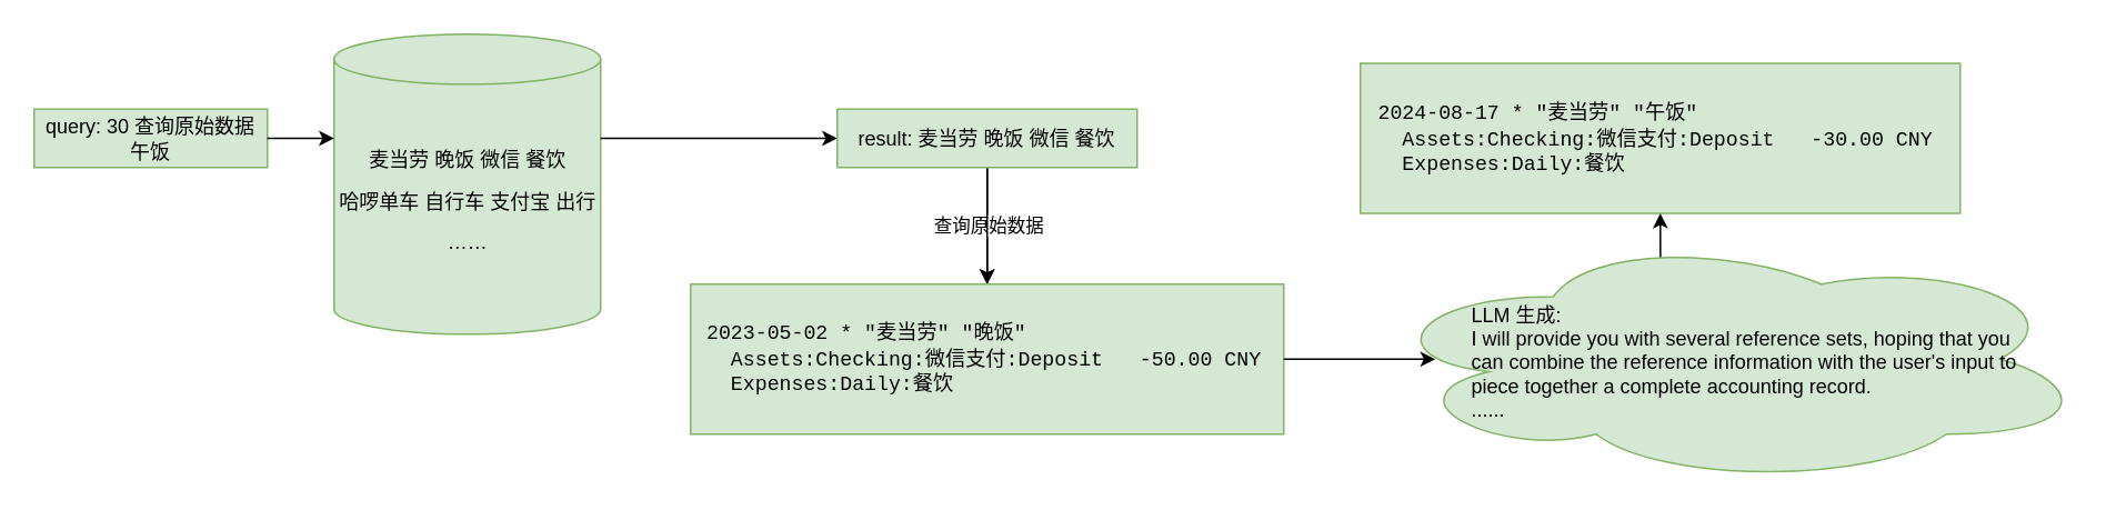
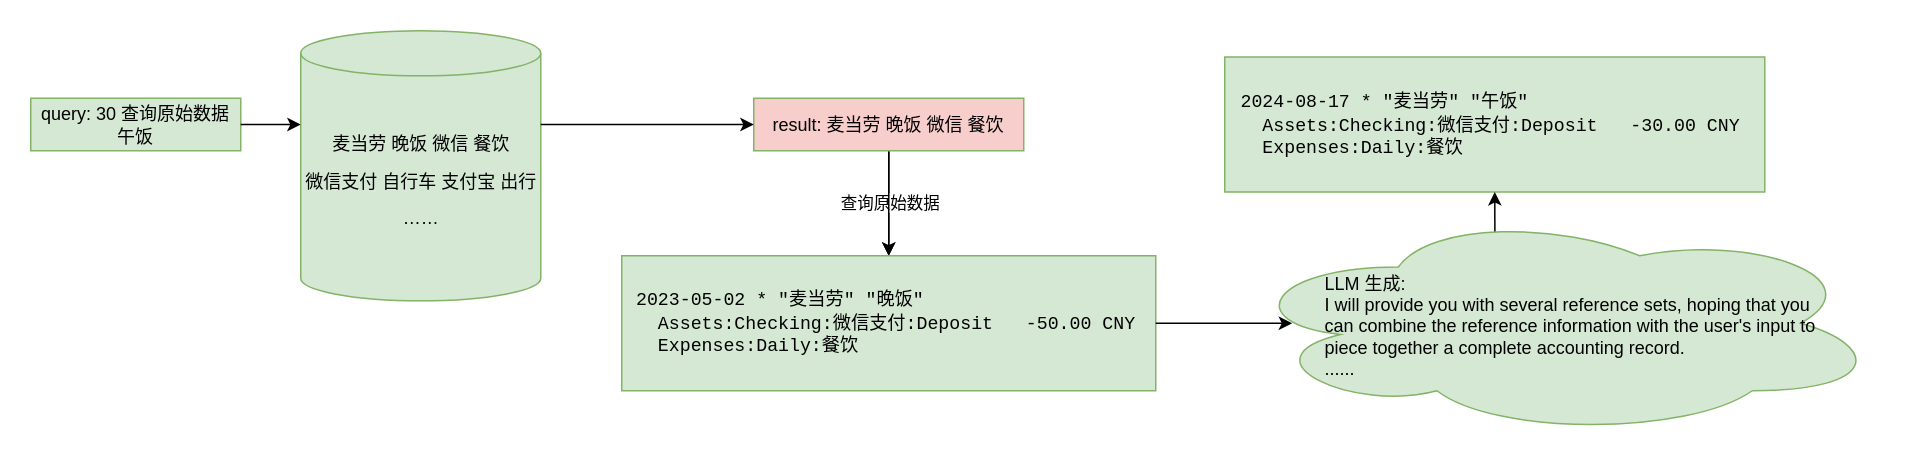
  <mxCell id="0" />
  <mxCell id="1" parent="0" />
  <mxCell id="2" value="query: 30 查询原始数据 午饭" style="rounded=0;whiteSpace=wrap;html=1;fillColor=#d5e8d4;strokeColor=#82b366;" vertex="1" parent="1"><mxGeometry x="20" y="65" width="140" height="35" as="geometry" /></mxCell>
  <mxCell id="3" style="edgeStyle=orthogonalEdgeStyle;rounded=0;orthogonalLoop=1;jettySize=auto;html=1;exitX=0.5;exitY=1;exitDx=0;exitDy=0;entryX=0.5;entryY=0;entryDx=0;entryDy=0;" edge="1" parent="1" source="6" target="14"><mxGeometry relative="1" as="geometry" /></mxCell>
  <mxCell id="4" value="查询原始数据" style="edgeLabel;html=1;align=center;verticalAlign=middle;resizable=0;points=[];" vertex="1" connectable="0" parent="3"><mxGeometry x="-0.267" y="1" relative="1" as="geometry"><mxPoint x="-1" y="8" as="offset" /></mxGeometry></mxCell>
  <mxCell id="5" value="" style="edgeStyle=orthogonalEdgeStyle;rounded=0;orthogonalLoop=1;jettySize=auto;html=1;" edge="1" parent="1" source="6" target="14"><mxGeometry relative="1" as="geometry" /></mxCell>
- <mxCell id="6" value="result: 麦当劳 晚饭 微信 餐饮" style="rounded=0;whiteSpace=wrap;html=1;fillColor=#d5e8d4;strokeColor=#82b366;" vertex="1" parent="1"><mxGeometry x="502" y="65" width="180" height="35" as="geometry" /></mxCell>
+ <mxCell id="6" value="result: 麦当劳 晚饭 微信 餐饮" style="rounded=0;whiteSpace=wrap;html=1;fillColor=#f8cecc;strokeColor=#82b366;" vertex="1" parent="1"><mxGeometry x="502" y="65" width="180" height="35" as="geometry" /></mxCell>
  <mxCell id="7" value="" style="group" vertex="1" connectable="0" parent="1"><mxGeometry x="190" y="20" width="180" height="180" as="geometry" /></mxCell>
  <mxCell id="8" value="" style="shape=cylinder3;whiteSpace=wrap;html=1;boundedLbl=1;backgroundOutline=1;size=15;fillColor=#d5e8d4;strokeColor=#82b366;" vertex="1" parent="7"><mxGeometry x="10" width="160" height="180" as="geometry" /></mxCell>
  <mxCell id="9" value="麦当劳 晚饭 微信 餐饮" style="text;html=1;align=center;verticalAlign=middle;resizable=0;points=[];autosize=1;strokeColor=none;fillColor=none;" vertex="1" parent="7"><mxGeometry x="20" y="61.364" width="140" height="30" as="geometry" /></mxCell>
- <mxCell id="10" value="哈啰单车 自行车 支付宝 出行" style="text;html=1;align=center;verticalAlign=middle;resizable=0;points=[];autosize=1;strokeColor=none;fillColor=none;" vertex="1" parent="7"><mxGeometry y="85.909" width="180" height="30" as="geometry" /></mxCell>
+ <mxCell id="10" value="微信支付 自行车 支付宝 出行" style="text;html=1;align=center;verticalAlign=middle;resizable=0;points=[];autosize=1;strokeColor=none;fillColor=none;" vertex="1" parent="7"><mxGeometry y="85.909" width="180" height="30" as="geometry" /></mxCell>
  <mxCell id="11" value="……" style="text;html=1;align=center;verticalAlign=middle;resizable=0;points=[];autosize=1;strokeColor=none;fillColor=none;" vertex="1" parent="7"><mxGeometry x="65" y="110.455" width="50" height="30" as="geometry" /></mxCell>
  <mxCell id="12" style="edgeStyle=orthogonalEdgeStyle;rounded=0;orthogonalLoop=1;jettySize=auto;html=1;exitX=1;exitY=0;exitDx=0;exitDy=62.5;exitPerimeter=0;entryX=0;entryY=0.5;entryDx=0;entryDy=0;" edge="1" parent="1" source="8" target="6"><mxGeometry relative="1" as="geometry" /></mxCell>
  <mxCell id="13" style="edgeStyle=orthogonalEdgeStyle;rounded=0;orthogonalLoop=1;jettySize=auto;html=1;exitX=1;exitY=0.5;exitDx=0;exitDy=0;entryX=0;entryY=0;entryDx=0;entryDy=62.5;entryPerimeter=0;" edge="1" parent="1" source="2" target="8"><mxGeometry relative="1" as="geometry" /></mxCell>
  <mxCell id="14" value="&lt;span style=&quot;font-family: Menlo, Monaco, Consolas, &amp;quot;Courier New&amp;quot;, monospace; font-size: 12.15px; white-space-collapse: preserve;&quot;&gt;2023-05-02 * &quot;麦当劳&quot; &quot;晚饭&quot;&lt;/span&gt;&lt;br style=&quot;--tw-border-spacing-x: 0; --tw-border-spacing-y: 0; --tw-translate-x: 0; --tw-translate-y: 0; --tw-rotate: 0; --tw-skew-x: 0; --tw-skew-y: 0; --tw-scale-x: 1; --tw-scale-y: 1; --tw-pan-x: ; --tw-pan-y: ; --tw-pinch-zoom: ; --tw-scroll-snap-strictness: proximity; --tw-ordinal: ; --tw-slashed-zero: ; --tw-numeric-figure: ; --tw-numeric-spacing: ; --tw-numeric-fraction: ; --tw-ring-inset: ; --tw-ring-offset-width: 0px; --tw-ring-offset-color: #fff; --tw-ring-color: rgb(59 130 246 / .5); --tw-ring-offset-shadow: 0 0 #0000; --tw-ring-shadow: 0 0 #0000; --tw-shadow: 0 0 #0000; --tw-shadow-colored: 0 0 #0000; --tw-blur: ; --tw-brightness: ; --tw-contrast: ; --tw-grayscale: ; --tw-hue-rotate: ; --tw-invert: ; --tw-saturate: ; --tw-sepia: ; --tw-drop-shadow: ; --tw-backdrop-blur: ; --tw-backdrop-brightness: ; --tw-backdrop-contrast: ; --tw-backdrop-grayscale: ; --tw-backdrop-hue-rotate: ; --tw-backdrop-invert: ; --tw-backdrop-opacity: ; --tw-backdrop-saturate: ; --tw-backdrop-sepia: ; font-family: Menlo, Monaco, Consolas, &amp;quot;Courier New&amp;quot;, monospace; font-size: 12.15px; white-space-collapse: preserve;&quot;&gt;&lt;span style=&quot;font-family: Menlo, Monaco, Consolas, &amp;quot;Courier New&amp;quot;, monospace; font-size: 12.15px; white-space-collapse: preserve;&quot;&gt;  Assets:Checking:微信支付:Deposit   -50.00 CNY&lt;/span&gt;&lt;br style=&quot;--tw-border-spacing-x: 0; --tw-border-spacing-y: 0; --tw-translate-x: 0; --tw-translate-y: 0; --tw-rotate: 0; --tw-skew-x: 0; --tw-skew-y: 0; --tw-scale-x: 1; --tw-scale-y: 1; --tw-pan-x: ; --tw-pan-y: ; --tw-pinch-zoom: ; --tw-scroll-snap-strictness: proximity; --tw-ordinal: ; --tw-slashed-zero: ; --tw-numeric-figure: ; --tw-numeric-spacing: ; --tw-numeric-fraction: ; --tw-ring-inset: ; --tw-ring-offset-width: 0px; --tw-ring-offset-color: #fff; --tw-ring-color: rgb(59 130 246 / .5); --tw-ring-offset-shadow: 0 0 #0000; --tw-ring-shadow: 0 0 #0000; --tw-shadow: 0 0 #0000; --tw-shadow-colored: 0 0 #0000; --tw-blur: ; --tw-brightness: ; --tw-contrast: ; --tw-grayscale: ; --tw-hue-rotate: ; --tw-invert: ; --tw-saturate: ; --tw-sepia: ; --tw-drop-shadow: ; --tw-backdrop-blur: ; --tw-backdrop-brightness: ; --tw-backdrop-contrast: ; --tw-backdrop-grayscale: ; --tw-backdrop-hue-rotate: ; --tw-backdrop-invert: ; --tw-backdrop-opacity: ; --tw-backdrop-saturate: ; --tw-backdrop-sepia: ; font-family: Menlo, Monaco, Consolas, &amp;quot;Courier New&amp;quot;, monospace; font-size: 12.15px; white-space-collapse: preserve;&quot;&gt;&lt;span style=&quot;font-family: Menlo, Monaco, Consolas, &amp;quot;Courier New&amp;quot;, monospace; font-size: 12.15px; white-space-collapse: preserve;&quot;&gt;  Expenses:Daily:餐饮&lt;/span&gt;" style="rounded=0;whiteSpace=wrap;html=1;fillColor=#d5e8d4;strokeColor=#82b366;align=left;spacingLeft=8;" vertex="1" parent="1"><mxGeometry x="414" y="170" width="356" height="90" as="geometry" /></mxCell>
  <mxCell id="15" value="&lt;span style=&quot;font-family: Menlo, Monaco, Consolas, &amp;quot;Courier New&amp;quot;, monospace; font-size: 12.15px; white-space-collapse: preserve;&quot;&gt;2024-08-17 * &quot;麦当劳&quot; &quot;午饭&quot;&lt;br&gt;  Assets:Checking:微信支付:Deposit   -30.00 CNY&lt;br&gt;  Expenses:Daily:餐饮&lt;/span&gt;" style="rounded=0;whiteSpace=wrap;html=1;labelBackgroundColor=none;align=left;spacingLeft=9;fillColor=#d5e8d4;strokeColor=#82b366;" vertex="1" parent="1"><mxGeometry x="816" y="37.5" width="360" height="90" as="geometry" /></mxCell>
  <mxCell id="16" style="edgeStyle=orthogonalEdgeStyle;rounded=0;orthogonalLoop=1;jettySize=auto;html=1;exitX=0.4;exitY=0.1;exitDx=0;exitDy=0;exitPerimeter=0;entryX=0.5;entryY=1;entryDx=0;entryDy=0;" edge="1" parent="1" source="17" target="15"><mxGeometry relative="1" as="geometry" /></mxCell>
  <mxCell id="17" value="LLM 生成:&lt;br&gt;&lt;div&gt;I will provide you with several reference sets, hoping that you can combine the reference information with the user's input to piece together a complete accounting record.&amp;nbsp;&amp;nbsp;&lt;/div&gt;&lt;div&gt;......&lt;/div&gt;" style="ellipse;shape=cloud;whiteSpace=wrap;html=1;fillColor=#d5e8d4;strokeColor=#82b366;spacingLeft=56;spacingRight=36;align=left;spacingTop=3;" vertex="1" parent="1"><mxGeometry x="824.5" y="140" width="429" height="150" as="geometry" /></mxCell>
  <mxCell id="18" style="edgeStyle=orthogonalEdgeStyle;rounded=0;orthogonalLoop=1;jettySize=auto;html=1;exitX=1;exitY=0.5;exitDx=0;exitDy=0;entryX=0.085;entryY=0.5;entryDx=0;entryDy=0;entryPerimeter=0;" edge="1" parent="1" source="14" target="17"><mxGeometry relative="1" as="geometry" /></mxCell>
